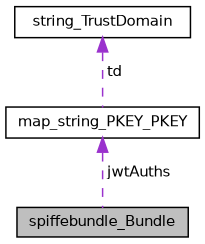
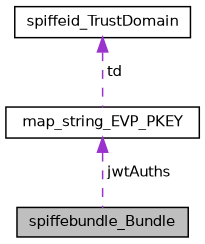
  digraph {
    node [color=black fillcolor=white fontname=Helvetica fontsize=10 shape=record style=filled]
    edge [color=darkorchid3 dir=back fontname=Helvetica fontsize=10 labelfontname=Helvetica labelfontsize=10 style=dashed]
    n1 [fillcolor=grey75 fontcolor=black height=0.2 label=spiffebundle_Bundle width=0.4]
-   n2 [height=0.2 label=string_TrustDomain width=0.4]
-   n3 [height=0.2 label=map_string_PKEY_PKEY width=0.4]
+   n2 [height=0.2 label=spiffeid_TrustDomain width=0.4]
+   n3 [height=0.2 label=map_string_EVP_PKEY width=0.4]
    n2 -> n3 [label=" td"]
    n3 -> n1 [label=" jwtAuths"]
  }
